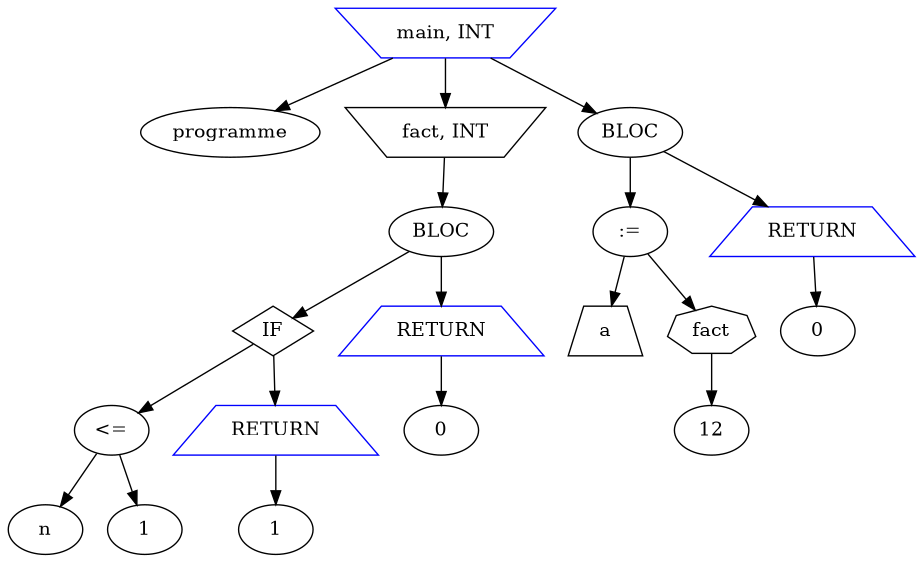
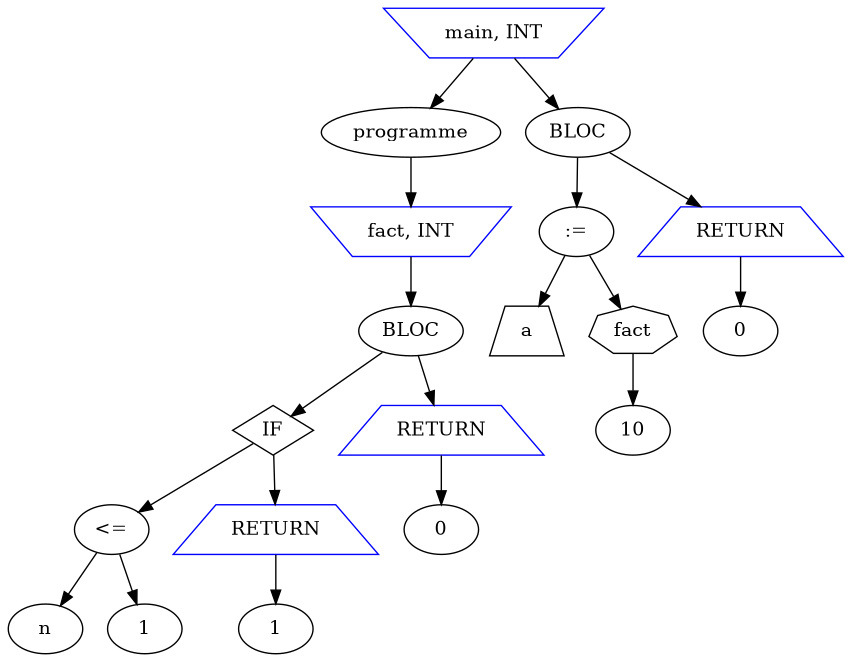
  digraph {
    n1 [label=programme]
-   n2 [color=black label="fact, INT" shape=invtrapezium]
+   n2 [color=blue label="fact, INT" shape=invtrapezium]
    n3 [label=BLOC]
    n4 [color=blue label="main, INT" shape=invtrapezium]
    n5 [label=BLOC]
    n6 [label=IF shape=diamond]
    n7 [color=blue label=RETURN shape=trapezium]
    n8 [label="<="]
    n9 [color=blue label=RETURN shape=trapezium]
    n10 [label=0]
    n11 [label=n]
    n12 [label=1]
    n13 [label=1]
    n14 [label=":="]
    n15 [color=blue label=RETURN shape=trapezium]
    n16 [label=a shape=trapezium]
    n17 [label=fact shape=septagon]
    n18 [label=0]
-   n19 [label=12]
-   n4 -> n2
+   n19 [label=10]
+   n1 -> n2
    n2 -> n3
    n3 -> n6
    n3 -> n7
    n4 -> n1
    n4 -> n5
    n5 -> n14
    n5 -> n15
    n6 -> n8
    n6 -> n9
    n7 -> n10
    n8 -> n11
    n8 -> n12
    n9 -> n13
    n14 -> n16
    n14 -> n17
    n15 -> n18
    n17 -> n19
  }
